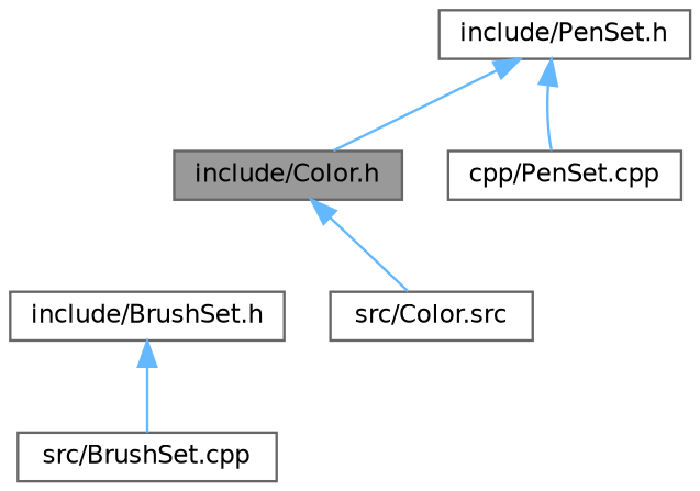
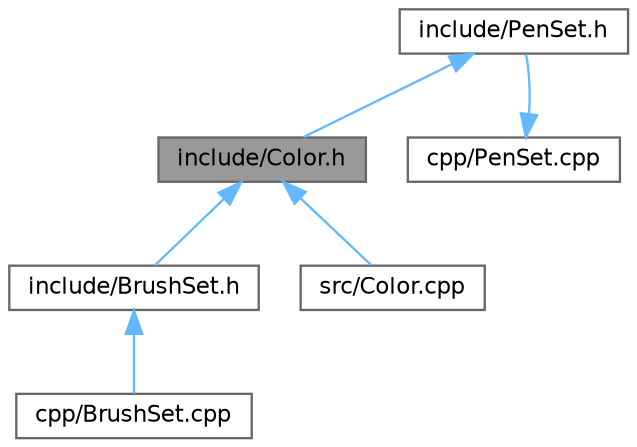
  digraph {
    node [color=grey40 fillcolor=white fontname=Helvetica fontsize=10 shape=box style=filled]
    edge [color=steelblue1 dir=back fontname=Helvetica fontsize=10 labelfontname=Helvetica labelfontsize=10 style=solid]
    n1 [color=gray40 fillcolor=grey60 fontcolor=black height=0.2 label="include/Color.h" width=0.4]
    n2 [height=0.2 label="include/BrushSet.h" width=0.4]
-   n3 [height=0.2 label="src/Color.src" width=0.4]
-   n4 [height=0.2 label="src/BrushSet.cpp" width=0.4]
+   n3 [height=0.2 label="src/Color.cpp" width=0.4]
+   n4 [height=0.2 label="cpp/BrushSet.cpp" width=0.4]
    n5 [height=0.2 label="include/PenSet.h" width=0.4]
    n6 [height=0.2 label="cpp/PenSet.cpp" width=0.4]
+   n1 -> n2
    n1 -> n3
    n2 -> n4
    n5 -> n1
-   n5 -> n6
+   n6 -> n5
  }
